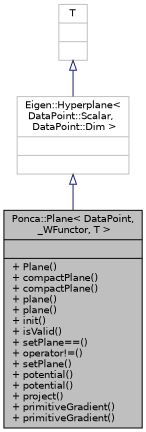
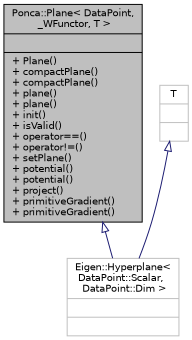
  digraph {
    node [color=grey75 fontname=Helvetica fontsize=10 shape=record]
    edge [arrowtail=onormal color=midnightblue dir=back fontname=Helvetica fontsize=10 labelfontname=Helvetica labelfontsize=10 style=solid]
-   n1 [color=black fillcolor=grey75 fontcolor=black height=0.2 label="{Ponca::Plane\< DataPoint,\l _WFunctor, T \>\n||+ Plane()\l+ compactPlane()\l+ compactPlane()\l+ plane()\l+ plane()\l+ init()\l+ isValid()\l+ setPlane==()\l+ operator!=()\l+ setPlane()\l+ potential()\l+ potential()\l+ project()\l+ primitiveGradient()\l+ primitiveGradient()\l}" style=filled width=0.4]
+   n1 [color=black fillcolor=grey75 fontcolor=black height=0.2 label="{Ponca::Plane\< DataPoint,\l _WFunctor, T \>\n||+ Plane()\l+ compactPlane()\l+ compactPlane()\l+ plane()\l+ plane()\l+ init()\l+ isValid()\l+ operator==()\l+ operator!=()\l+ setPlane()\l+ potential()\l+ potential()\l+ project()\l+ primitiveGradient()\l+ primitiveGradient()\l}" style=filled width=0.4]
    n2 [height=0.2 label="{T\n||}" width=0.4]
    n3 [height=0.2 label="{Eigen::Hyperplane\<\l DataPoint::Scalar,\l DataPoint::Dim \>\n||}" width=0.4]
    n2 -> n3
-   n3 -> n1
+   n1 -> n3
  }
